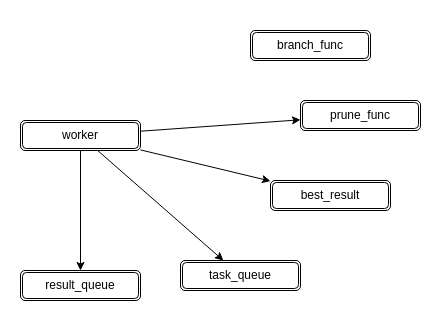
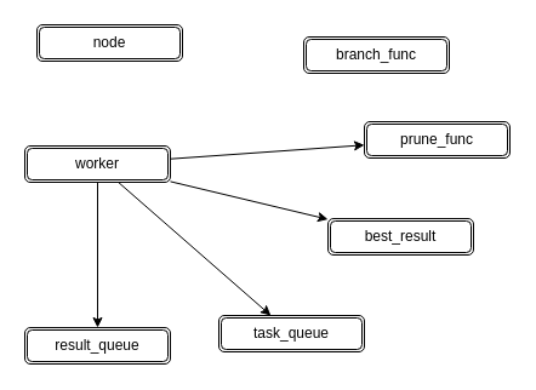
  <mxCell id="0" />
  <mxCell id="1" parent="0" />
+ <mxCell id="2" value="node" style="shape=ext;double=1;rounded=1;whiteSpace=wrap;html=1;" vertex="1" parent="1"><mxGeometry x="30" y="20" width="120" height="30" as="geometry" /></mxCell>
  <mxCell id="3" style="edgeStyle=none;html=1;" edge="1" parent="1" source="7" target="9"><mxGeometry relative="1" as="geometry" /></mxCell>
  <mxCell id="4" style="edgeStyle=none;html=1;" edge="1" parent="1" source="7" target="11"><mxGeometry relative="1" as="geometry" /></mxCell>
  <mxCell id="5" style="edgeStyle=none;html=1;" edge="1" parent="1" source="7" target="12"><mxGeometry relative="1" as="geometry" /></mxCell>
  <mxCell id="6" style="edgeStyle=none;html=1;" edge="1" parent="1" source="7" target="8"><mxGeometry relative="1" as="geometry" /></mxCell>
  <mxCell id="7" value="worker" style="shape=ext;double=1;rounded=1;whiteSpace=wrap;html=1;" vertex="1" parent="1"><mxGeometry x="20" y="120" width="120" height="30" as="geometry" /></mxCell>
  <mxCell id="8" value="task_queue" style="shape=ext;double=1;rounded=1;whiteSpace=wrap;html=1;" vertex="1" parent="1"><mxGeometry x="180" y="260" width="120" height="30" as="geometry" /></mxCell>
  <mxCell id="9" value="result_queue" style="shape=ext;double=1;rounded=1;whiteSpace=wrap;html=1;" vertex="1" parent="1"><mxGeometry x="20" y="270" width="120" height="30" as="geometry" /></mxCell>
  <mxCell id="10" value="branch_func" style="shape=ext;double=1;rounded=1;whiteSpace=wrap;html=1;" vertex="1" parent="1"><mxGeometry x="250" y="30" width="120" height="30" as="geometry" /></mxCell>
  <mxCell id="11" value="prune_func" style="shape=ext;double=1;rounded=1;whiteSpace=wrap;html=1;" vertex="1" parent="1"><mxGeometry x="300" y="100" width="120" height="30" as="geometry" /></mxCell>
  <mxCell id="12" value="best_result&lt;br&gt;" style="shape=ext;double=1;rounded=1;whiteSpace=wrap;html=1;" vertex="1" parent="1"><mxGeometry x="270" y="180" width="120" height="30" as="geometry" /></mxCell>
